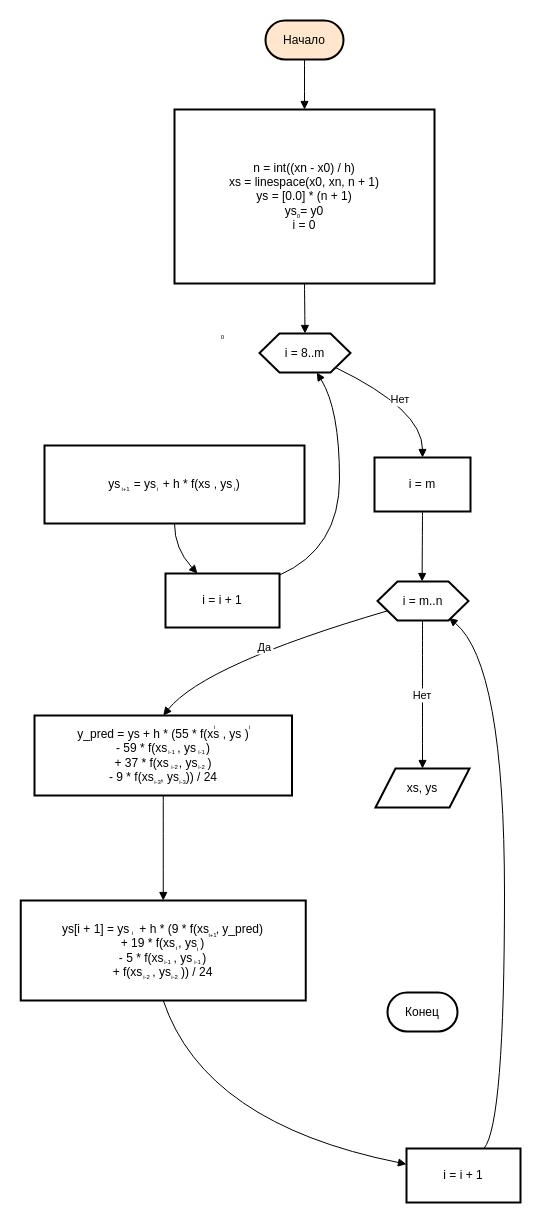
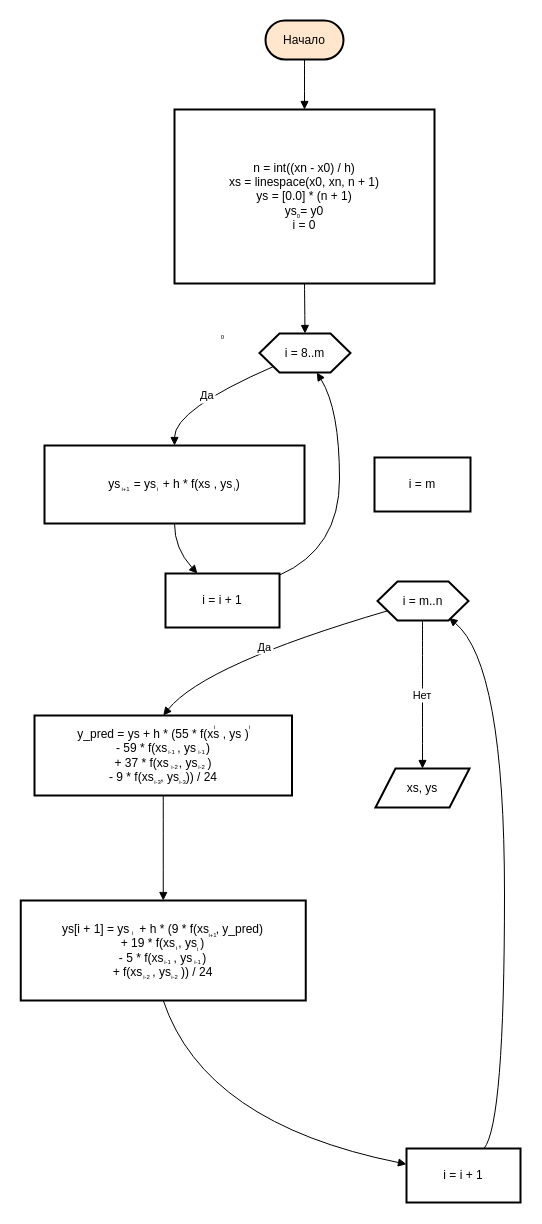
  <mxCell id="0" />
  <mxCell id="1" parent="0" />
  <mxCell id="2" value="Начало" style="rounded=1;whiteSpace=wrap;arcSize=50;strokeWidth=2;fillColor=#ffe6cc;" vertex="1" parent="1"><mxGeometry x="265" y="20" width="78" height="39" as="geometry" /></mxCell>
  <mxCell id="3" value="n = int((xn - x0) / h)&#10;xs = linespace(x0, xn, n + 1)&#10;ys = [0.0] * (n + 1)&#10;ys = y0&#10;i = 0" style="whiteSpace=wrap;strokeWidth=2;" vertex="1" parent="1"><mxGeometry x="174" y="109" width="260" height="174" as="geometry" /></mxCell>
  <mxCell id="4" value="i = 8..m" style="shape=hexagon;perimeter=hexagonPerimeter2;fixedSize=1;strokeWidth=2;whiteSpace=wrap;" vertex="1" parent="1"><mxGeometry x="259" y="333" width="91" height="39" as="geometry" /></mxCell>
  <mxCell id="5" value="ys    = ys  + h * f(xs , ys )" style="whiteSpace=wrap;strokeWidth=2;" vertex="1" parent="1"><mxGeometry x="44" y="445" width="260" height="78" as="geometry" /></mxCell>
  <mxCell id="6" value="i = i + 1" style="whiteSpace=wrap;strokeWidth=2;" vertex="1" parent="1"><mxGeometry x="165" y="573" width="114" height="54" as="geometry" /></mxCell>
  <mxCell id="7" value="i = m" style="whiteSpace=wrap;strokeWidth=2;" vertex="1" parent="1"><mxGeometry x="374" y="457" width="96" height="54" as="geometry" /></mxCell>
  <mxCell id="8" value="i = m..n" style="shape=hexagon;perimeter=hexagonPerimeter2;fixedSize=1;strokeWidth=2;whiteSpace=wrap;" vertex="1" parent="1"><mxGeometry x="377" y="581" width="91" height="39" as="geometry" /></mxCell>
  <mxCell id="9" value="y_pred = ys + h * (55 * f(xs , ys )&#10;  - 59 * f(xs   , ys   )&#10;  + 37 * f(xs   , ys   )&#10;  - 9 * f(xs  , ys  )) / 24" style="whiteSpace=wrap;strokeWidth=2;" vertex="1" parent="1"><mxGeometry x="34" y="715" width="257.5" height="80" as="geometry" /></mxCell>
  <mxCell id="10" value="ys[i + 1] = ys   + h * (9 * f(xs  , y_pred)&#10;  + 19 * f(xs , ys )&#10;  - 5 * f(xs   , ys   )&#10;  + f(xs   , ys   )) / 24" style="whiteSpace=wrap;strokeWidth=2;" vertex="1" parent="1"><mxGeometry x="20.25" y="900" width="285" height="100" as="geometry" /></mxCell>
  <mxCell id="11" value="i = i + 1" style="whiteSpace=wrap;strokeWidth=2;" vertex="1" parent="1"><mxGeometry x="406" y="1148" width="114" height="54" as="geometry" /></mxCell>
  <mxCell id="12" value="xs, ys" style="shape=parallelogram;perimeter=parallelogramPerimeter;fixedSize=1;strokeWidth=2;whiteSpace=wrap;" vertex="1" parent="1"><mxGeometry x="375" y="768" width="94" height="39" as="geometry" /></mxCell>
- <mxCell id="13" value="Конец" style="rounded=1;whiteSpace=wrap;arcSize=50;strokeWidth=2;" vertex="1" parent="1"><mxGeometry x="387" y="992" width="70" height="39" as="geometry" /></mxCell>
  <mxCell id="14" value="" style="curved=1;startArrow=none;endArrow=block;exitX=0.5;exitY=1;entryX=0.5;entryY=0;rounded=0;" edge="1" parent="1" source="2" target="3"><mxGeometry relative="1" as="geometry"><Array as="points" /></mxGeometry></mxCell>
  <mxCell id="15" value="" style="curved=1;startArrow=none;endArrow=block;exitX=0.5;exitY=1;entryX=0.5;entryY=0;rounded=0;" edge="1" parent="1" source="3" target="4"><mxGeometry relative="1" as="geometry"><Array as="points" /></mxGeometry></mxCell>
+ <mxCell id="16" value="Да" style="curved=1;startArrow=none;endArrow=block;exitX=0;exitY=1;entryX=0.5;entryY=0;rounded=0;" edge="1" parent="1" source="4" target="5"><mxGeometry relative="1" as="geometry"><Array as="points"><mxPoint x="174" y="409" /></Array></mxGeometry></mxCell>
  <mxCell id="17" value="" style="curved=1;startArrow=none;endArrow=block;exitX=0.5;exitY=1;entryX=0.28;entryY=0;rounded=0;" edge="1" parent="1" source="5" target="6"><mxGeometry relative="1" as="geometry"><Array as="points"><mxPoint x="174" y="548" /></Array></mxGeometry></mxCell>
  <mxCell id="18" value="" style="curved=1;startArrow=none;endArrow=block;exitX=1;exitY=0.03;entryX=0.63;entryY=1;rounded=0;" edge="1" parent="1" source="6" target="4"><mxGeometry relative="1" as="geometry"><Array as="points"><mxPoint x="339" y="548" /><mxPoint x="339" y="409" /></Array></mxGeometry></mxCell>
- <mxCell id="19" value="Нет" style="curved=1;startArrow=none;endArrow=block;exitX=0.95;exitY=1;entryX=0.5;entryY=0;rounded=0;" edge="1" parent="1" source="4" target="7"><mxGeometry relative="1" as="geometry"><Array as="points"><mxPoint x="422" y="409" /></Array></mxGeometry></mxCell>
- <mxCell id="20" value="" style="curved=1;startArrow=none;endArrow=block;exitX=0.5;exitY=1;entryX=0.49;entryY=-0.01;rounded=0;" edge="1" parent="1" source="7" target="8"><mxGeometry relative="1" as="geometry"><Array as="points" /></mxGeometry></mxCell>
  <mxCell id="21" value="Да" style="curved=1;startArrow=none;endArrow=block;exitX=-0.01;exitY=0.83;entryX=0.5;entryY=0;rounded=0;" edge="1" parent="1" source="8" target="9"><mxGeometry relative="1" as="geometry"><Array as="points"><mxPoint x="204" y="664" /></Array></mxGeometry></mxCell>
  <mxCell id="22" value="" style="curved=1;startArrow=none;endArrow=block;exitX=0.5;exitY=1;entryX=0.5;entryY=0;rounded=0;" edge="1" parent="1" source="9" target="10"><mxGeometry relative="1" as="geometry"><Array as="points" /></mxGeometry></mxCell>
  <mxCell id="23" value="" style="curved=1;startArrow=none;endArrow=block;exitX=0.5;exitY=1;entryX=0;entryY=0.29;rounded=0;" edge="1" parent="1" source="10" target="11"><mxGeometry relative="1" as="geometry"><Array as="points"><mxPoint x="204" y="1123" /></Array></mxGeometry></mxCell>
  <mxCell id="24" value="" style="curved=1;startArrow=none;endArrow=block;exitX=0.68;exitY=0;entryX=0.787;entryY=0.934;rounded=0;entryDx=0;entryDy=0;entryPerimeter=0;" edge="1" parent="1" source="11" target="8"><mxGeometry relative="1" as="geometry"><Array as="points"><mxPoint x="504" y="1123" /><mxPoint x="504" y="664" /></Array></mxGeometry></mxCell>
  <mxCell id="25" value="Нет" style="curved=1;startArrow=none;endArrow=block;entryX=0.5;entryY=-0.01;rounded=0;" edge="1" parent="1" target="12"><mxGeometry relative="1" as="geometry"><Array as="points" /><mxPoint x="422" y="620" as="sourcePoint" /></mxGeometry></mxCell>
  <mxCell id="26" value="&lt;font style=&quot;font-size: 6px;&quot;&gt;0&lt;/font&gt;" style="text;html=1;align=center;verticalAlign=middle;resizable=0;points=[];autosize=1;strokeColor=none;fillColor=none;" vertex="1" parent="1"><mxGeometry x="283" y="199" width="30" height="30" as="geometry" /></mxCell>
  <mxCell id="27" value="&lt;font style=&quot;font-size: 6px;&quot;&gt;0&lt;/font&gt;" style="text;html=1;align=center;verticalAlign=middle;resizable=0;points=[];autosize=1;strokeColor=none;fillColor=none;" vertex="1" parent="1"><mxGeometry x="207" y="320" width="30" height="30" as="geometry" /></mxCell>
  <mxCell id="28" value="&lt;font style=&quot;font-size: 6px;&quot;&gt;i+1&lt;/font&gt;" style="text;html=1;align=center;verticalAlign=middle;resizable=0;points=[];autosize=1;strokeColor=none;fillColor=none;" vertex="1" parent="1"><mxGeometry x="110" y="472" width="30" height="30" as="geometry" /></mxCell>
  <mxCell id="29" value="&lt;font style=&quot;font-size: 6px;&quot;&gt;i&lt;/font&gt;" style="text;html=1;align=center;verticalAlign=middle;resizable=0;points=[];autosize=1;strokeColor=none;fillColor=none;" vertex="1" parent="1"><mxGeometry x="147" y="472" width="20" height="30" as="geometry" /></mxCell>
  <mxCell id="30" value="&lt;font style=&quot;font-size: 6px;&quot;&gt;i-1&lt;/font&gt;" style="text;html=1;align=center;verticalAlign=middle;resizable=0;points=[];autosize=1;strokeColor=none;fillColor=none;" vertex="1" parent="1"><mxGeometry x="156" y="735" width="30" height="30" as="geometry" /></mxCell>
  <mxCell id="31" value="&lt;font style=&quot;font-size: 6px;&quot;&gt;i&lt;/font&gt;" style="text;html=1;align=center;verticalAlign=middle;resizable=0;points=[];autosize=1;strokeColor=none;fillColor=none;" vertex="1" parent="1"><mxGeometry x="224" y="472" width="20" height="30" as="geometry" /></mxCell>
  <mxCell id="32" value="&lt;font style=&quot;font-size: 6px;&quot;&gt;i&lt;/font&gt;" style="text;html=1;align=center;verticalAlign=middle;resizable=0;points=[];autosize=1;strokeColor=none;fillColor=none;" vertex="1" parent="1"><mxGeometry x="204" y="710" width="20" height="30" as="geometry" /></mxCell>
  <mxCell id="33" value="&lt;font style=&quot;font-size: 6px;&quot;&gt;i&lt;/font&gt;" style="text;html=1;align=center;verticalAlign=middle;resizable=0;points=[];autosize=1;strokeColor=none;fillColor=none;" vertex="1" parent="1"><mxGeometry x="239" y="710" width="20" height="30" as="geometry" /></mxCell>
  <mxCell id="34" value="&lt;font style=&quot;font-size: 6px;&quot;&gt;i-1&lt;/font&gt;" style="text;html=1;align=center;verticalAlign=middle;resizable=0;points=[];autosize=1;strokeColor=none;fillColor=none;" vertex="1" parent="1"><mxGeometry x="186" y="735" width="30" height="30" as="geometry" /></mxCell>
  <mxCell id="35" value="&lt;font style=&quot;font-size: 6px;&quot;&gt;i-2&lt;/font&gt;" style="text;html=1;align=center;verticalAlign=middle;resizable=0;points=[];autosize=1;strokeColor=none;fillColor=none;" vertex="1" parent="1"><mxGeometry x="159" y="750" width="30" height="30" as="geometry" /></mxCell>
  <mxCell id="36" value="&lt;font style=&quot;font-size: 6px;&quot;&gt;i-2&lt;/font&gt;" style="text;html=1;align=center;verticalAlign=middle;resizable=0;points=[];autosize=1;strokeColor=none;fillColor=none;" vertex="1" parent="1"><mxGeometry x="186" y="750" width="30" height="30" as="geometry" /></mxCell>
  <mxCell id="37" value="&lt;font style=&quot;font-size: 6px;&quot;&gt;i-3&lt;/font&gt;" style="text;html=1;align=center;verticalAlign=middle;resizable=0;points=[];autosize=1;strokeColor=none;fillColor=none;" vertex="1" parent="1"><mxGeometry x="167" y="765" width="30" height="30" as="geometry" /></mxCell>
  <mxCell id="38" value="&lt;font style=&quot;font-size: 6px;&quot;&gt;i-3&lt;/font&gt;" style="text;html=1;align=center;verticalAlign=middle;resizable=0;points=[];autosize=1;strokeColor=none;fillColor=none;" vertex="1" parent="1"><mxGeometry x="142" y="765" width="30" height="30" as="geometry" /></mxCell>
  <mxCell id="39" value="&lt;font style=&quot;font-size: 6px;&quot;&gt;i+1&lt;/font&gt;" style="text;html=1;align=center;verticalAlign=middle;resizable=0;points=[];autosize=1;strokeColor=none;fillColor=none;" vertex="1" parent="1"><mxGeometry x="197" y="918" width="30" height="30" as="geometry" /></mxCell>
  <mxCell id="40" value="&lt;font style=&quot;font-size: 6px;&quot;&gt;i&lt;/font&gt;" style="text;html=1;align=center;verticalAlign=middle;resizable=0;points=[];autosize=1;strokeColor=none;fillColor=none;" vertex="1" parent="1"><mxGeometry x="166" y="931" width="20" height="30" as="geometry" /></mxCell>
  <mxCell id="41" value="&lt;font style=&quot;font-size: 6px;&quot;&gt;i&lt;/font&gt;" style="text;html=1;align=center;verticalAlign=middle;resizable=0;points=[];autosize=1;strokeColor=none;fillColor=none;" vertex="1" parent="1"><mxGeometry x="187" y="932" width="20" height="30" as="geometry" /></mxCell>
  <mxCell id="42" value="&lt;font style=&quot;font-size: 6px;&quot;&gt;i-1&lt;/font&gt;" style="text;html=1;align=center;verticalAlign=middle;resizable=0;points=[];autosize=1;strokeColor=none;fillColor=none;" vertex="1" parent="1"><mxGeometry x="152" y="945" width="30" height="30" as="geometry" /></mxCell>
  <mxCell id="43" value="&lt;font style=&quot;font-size: 6px;&quot;&gt;i-1&lt;/font&gt;" style="text;html=1;align=center;verticalAlign=middle;resizable=0;points=[];autosize=1;strokeColor=none;fillColor=none;" vertex="1" parent="1"><mxGeometry x="182" y="945" width="30" height="30" as="geometry" /></mxCell>
  <mxCell id="44" value="&lt;font style=&quot;font-size: 6px;&quot;&gt;i-2&lt;/font&gt;" style="text;html=1;align=center;verticalAlign=middle;resizable=0;points=[];autosize=1;strokeColor=none;fillColor=none;" vertex="1" parent="1"><mxGeometry x="131" y="960" width="30" height="30" as="geometry" /></mxCell>
  <mxCell id="45" value="&lt;font style=&quot;font-size: 6px;&quot;&gt;i-2&lt;/font&gt;" style="text;html=1;align=center;verticalAlign=middle;resizable=0;points=[];autosize=1;strokeColor=none;fillColor=none;" vertex="1" parent="1"><mxGeometry x="159" y="960" width="30" height="30" as="geometry" /></mxCell>
  <mxCell id="46" value="&lt;font style=&quot;font-size: 6px;&quot;&gt;i&lt;/font&gt;" style="text;html=1;align=center;verticalAlign=middle;resizable=0;points=[];autosize=1;strokeColor=none;fillColor=none;" vertex="1" parent="1"><mxGeometry x="122" y="916" width="20" height="30" as="geometry" /></mxCell>
